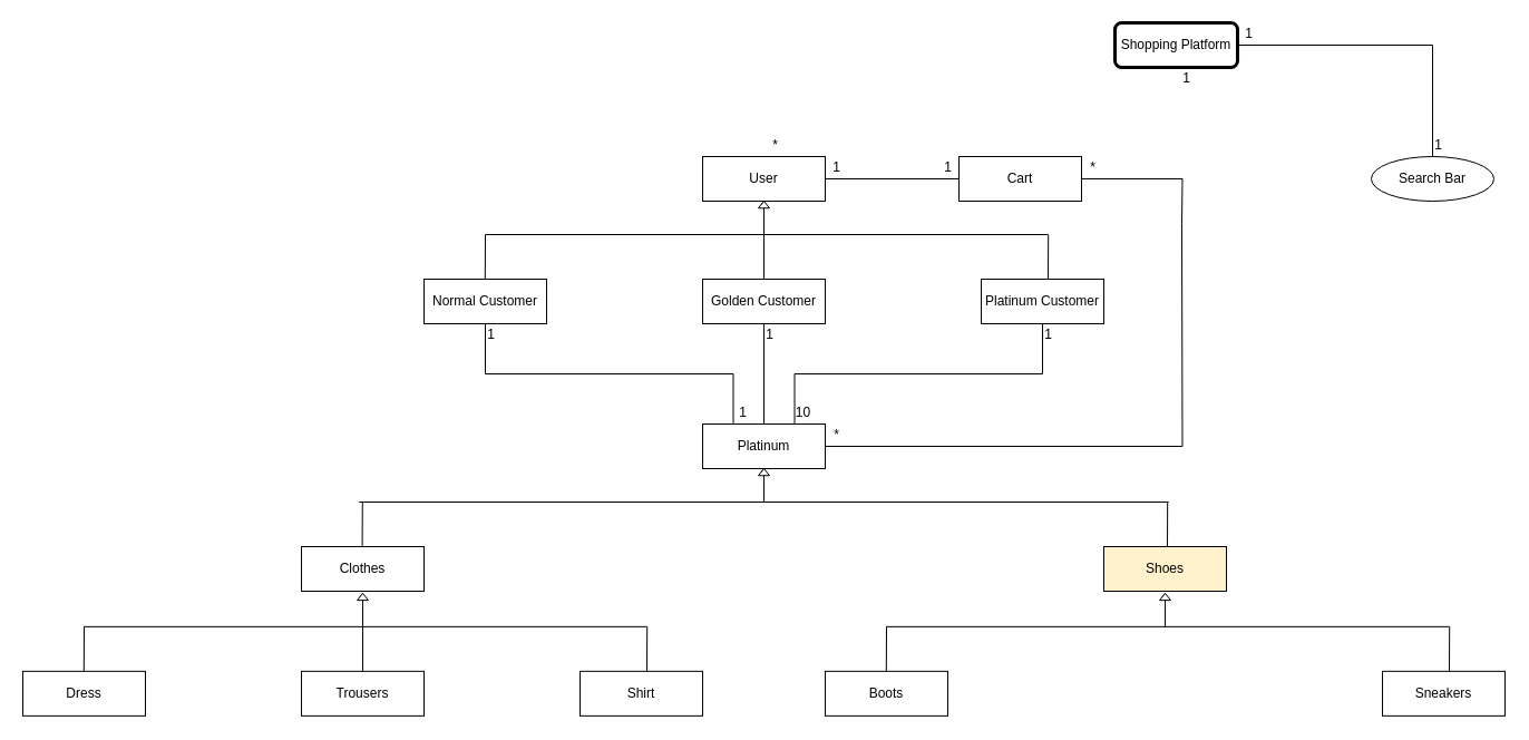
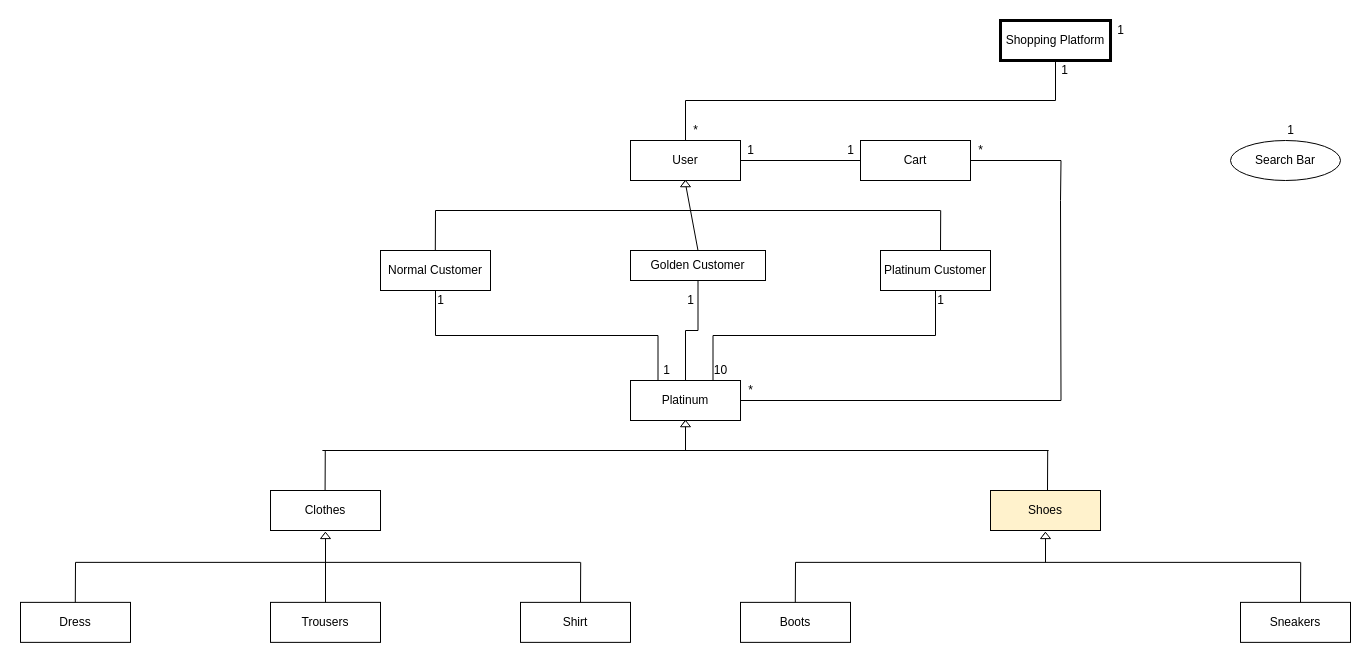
  <mxCell id="0" />
  <mxCell id="1" parent="0" />
  <mxCell id="2" value="User" style="rounded=0;whiteSpace=wrap;html=1;" parent="1" vertex="1"><mxGeometry x="630" y="140" width="110" height="40" as="geometry" /></mxCell>
  <mxCell id="3" style="edgeStyle=orthogonalEdgeStyle;rounded=0;orthogonalLoop=1;jettySize=auto;html=1;exitX=0.5;exitY=1;exitDx=0;exitDy=0;entryX=0.5;entryY=0;entryDx=0;entryDy=0;endArrow=none;endFill=0;" edge="1" parent="1" source="4" target="16"><mxGeometry relative="1" as="geometry" /></mxCell>
- <mxCell id="4" value="Golden Customer" style="rounded=0;whiteSpace=wrap;html=1;" parent="1" vertex="1"><mxGeometry x="630" y="250" width="110" height="40" as="geometry" /></mxCell>
+ <mxCell id="4" value="Golden Customer" style="rounded=0;whiteSpace=wrap;html=1;" parent="1" vertex="1"><mxGeometry x="630" y="250" width="135" height="30" as="geometry" /></mxCell>
  <mxCell id="5" style="edgeStyle=orthogonalEdgeStyle;rounded=0;orthogonalLoop=1;jettySize=auto;html=1;exitX=0.5;exitY=1;exitDx=0;exitDy=0;entryX=0.25;entryY=0;entryDx=0;entryDy=0;endArrow=none;endFill=0;" edge="1" parent="1" source="6" target="16"><mxGeometry relative="1" as="geometry" /></mxCell>
  <mxCell id="6" value="Normal Customer" style="rounded=0;whiteSpace=wrap;html=1;" parent="1" vertex="1"><mxGeometry x="380" y="250" width="110" height="40" as="geometry" /></mxCell>
  <mxCell id="7" style="edgeStyle=orthogonalEdgeStyle;rounded=0;orthogonalLoop=1;jettySize=auto;html=1;exitX=0.5;exitY=1;exitDx=0;exitDy=0;entryX=0.75;entryY=0;entryDx=0;entryDy=0;endArrow=none;endFill=0;" edge="1" parent="1" source="8" target="16"><mxGeometry relative="1" as="geometry" /></mxCell>
  <mxCell id="8" value="Platinum Customer" style="rounded=0;whiteSpace=wrap;html=1;" parent="1" vertex="1"><mxGeometry x="880" y="250" width="110" height="40" as="geometry" /></mxCell>
  <mxCell id="9" value="" style="endArrow=none;html=1;exitX=0.5;exitY=0;exitDx=0;exitDy=0;" parent="1" source="13" edge="1"><mxGeometry width="50" height="50" relative="1" as="geometry"><mxPoint x="684.8" y="240" as="sourcePoint" /><mxPoint x="684.8" y="180" as="targetPoint" /></mxGeometry></mxCell>
  <mxCell id="10" value="" style="endArrow=none;html=1;" parent="1" edge="1"><mxGeometry width="50" height="50" relative="1" as="geometry"><mxPoint x="940" y="210" as="sourcePoint" /><mxPoint x="435" y="210" as="targetPoint" /></mxGeometry></mxCell>
  <mxCell id="11" value="" style="endArrow=none;html=1;" parent="1" edge="1"><mxGeometry width="50" height="50" relative="1" as="geometry"><mxPoint x="434.8" y="250" as="sourcePoint" /><mxPoint x="435" y="210" as="targetPoint" /></mxGeometry></mxCell>
  <mxCell id="12" value="" style="endArrow=none;html=1;" parent="1" edge="1"><mxGeometry width="50" height="50" relative="1" as="geometry"><mxPoint x="940" y="250" as="sourcePoint" /><mxPoint x="940.2" y="210" as="targetPoint" /></mxGeometry></mxCell>
  <mxCell id="13" value="" style="triangle;whiteSpace=wrap;html=1;rotation=-90;" parent="1" vertex="1"><mxGeometry x="681.88" y="178.13" width="6.25" height="10" as="geometry" /></mxCell>
  <mxCell id="14" value="" style="endArrow=none;html=1;exitX=0.5;exitY=0;exitDx=0;exitDy=0;" parent="1" source="4" target="13" edge="1"><mxGeometry width="50" height="50" relative="1" as="geometry"><mxPoint x="685" y="250" as="sourcePoint" /><mxPoint x="684.8" y="180" as="targetPoint" /></mxGeometry></mxCell>
  <mxCell id="15" style="edgeStyle=orthogonalEdgeStyle;rounded=0;orthogonalLoop=1;jettySize=auto;html=1;exitX=1;exitY=0.5;exitDx=0;exitDy=0;endArrow=none;endFill=0;" edge="1" parent="1" source="16"><mxGeometry relative="1" as="geometry"><mxPoint x="1060" y="200" as="targetPoint" /></mxGeometry></mxCell>
  <mxCell id="16" value="Platinum" style="rounded=0;whiteSpace=wrap;html=1;" parent="1" vertex="1"><mxGeometry x="630.01" y="380" width="110" height="40" as="geometry" /></mxCell>
  <mxCell id="17" value="Clothes" style="rounded=0;whiteSpace=wrap;html=1;" parent="1" vertex="1"><mxGeometry x="270.01" y="490" width="110" height="40" as="geometry" /></mxCell>
  <mxCell id="18" value="Shoes" style="rounded=0;whiteSpace=wrap;html=1;fillColor=#fff2cc;" parent="1" vertex="1"><mxGeometry x="990" y="490" width="110" height="40" as="geometry" /></mxCell>
  <mxCell id="19" value="" style="endArrow=none;html=1;exitX=0.5;exitY=0;exitDx=0;exitDy=0;" parent="1" source="23" edge="1"><mxGeometry width="50" height="50" relative="1" as="geometry"><mxPoint x="684.81" y="480" as="sourcePoint" /><mxPoint x="684.81" y="420" as="targetPoint" /></mxGeometry></mxCell>
  <mxCell id="20" value="" style="endArrow=none;html=1;" parent="1" edge="1"><mxGeometry width="50" height="50" relative="1" as="geometry"><mxPoint x="1048.13" y="450" as="sourcePoint" /><mxPoint x="321.88" y="450" as="targetPoint" /></mxGeometry></mxCell>
  <mxCell id="21" value="" style="endArrow=none;html=1;" parent="1" edge="1"><mxGeometry width="50" height="50" relative="1" as="geometry"><mxPoint x="324.58" y="490" as="sourcePoint" /><mxPoint x="324.78" y="450" as="targetPoint" /></mxGeometry></mxCell>
  <mxCell id="22" value="" style="endArrow=none;html=1;" parent="1" edge="1"><mxGeometry width="50" height="50" relative="1" as="geometry"><mxPoint x="1047" y="490" as="sourcePoint" /><mxPoint x="1047.2" y="450" as="targetPoint" /></mxGeometry></mxCell>
  <mxCell id="23" value="" style="triangle;whiteSpace=wrap;html=1;rotation=-90;" parent="1" vertex="1"><mxGeometry x="681.89" y="418.13" width="6.25" height="10" as="geometry" /></mxCell>
  <mxCell id="24" value="" style="endArrow=none;html=1;" parent="1" target="23" edge="1"><mxGeometry width="50" height="50" relative="1" as="geometry"><mxPoint x="685.01" y="450" as="sourcePoint" /><mxPoint x="684.81" y="420" as="targetPoint" /></mxGeometry></mxCell>
  <mxCell id="25" value="Trousers" style="rounded=0;whiteSpace=wrap;html=1;" parent="1" vertex="1"><mxGeometry x="270" y="601.87" width="110" height="40" as="geometry" /></mxCell>
  <mxCell id="26" value="Dress" style="rounded=0;whiteSpace=wrap;html=1;" parent="1" vertex="1"><mxGeometry x="20" y="601.87" width="110" height="40" as="geometry" /></mxCell>
  <mxCell id="27" value="Shirt" style="rounded=0;whiteSpace=wrap;html=1;" parent="1" vertex="1"><mxGeometry x="520" y="601.87" width="110" height="40" as="geometry" /></mxCell>
  <mxCell id="28" value="" style="endArrow=none;html=1;exitX=0.5;exitY=0;exitDx=0;exitDy=0;" parent="1" source="32" edge="1"><mxGeometry width="50" height="50" relative="1" as="geometry"><mxPoint x="324.8" y="591.87" as="sourcePoint" /><mxPoint x="324.8" y="531.87" as="targetPoint" /></mxGeometry></mxCell>
  <mxCell id="29" value="" style="endArrow=none;html=1;" parent="1" edge="1"><mxGeometry width="50" height="50" relative="1" as="geometry"><mxPoint x="580" y="561.87" as="sourcePoint" /><mxPoint x="75" y="561.87" as="targetPoint" /></mxGeometry></mxCell>
  <mxCell id="30" value="" style="endArrow=none;html=1;" parent="1" edge="1"><mxGeometry width="50" height="50" relative="1" as="geometry"><mxPoint x="74.8" y="601.87" as="sourcePoint" /><mxPoint x="75" y="561.87" as="targetPoint" /></mxGeometry></mxCell>
  <mxCell id="31" value="" style="endArrow=none;html=1;" parent="1" edge="1"><mxGeometry width="50" height="50" relative="1" as="geometry"><mxPoint x="580" y="601.87" as="sourcePoint" /><mxPoint x="580.2" y="561.87" as="targetPoint" /></mxGeometry></mxCell>
  <mxCell id="32" value="" style="triangle;whiteSpace=wrap;html=1;rotation=-90;" parent="1" vertex="1"><mxGeometry x="321.88" y="530" width="6.25" height="10" as="geometry" /></mxCell>
  <mxCell id="33" value="" style="endArrow=none;html=1;exitX=0.5;exitY=0;exitDx=0;exitDy=0;" parent="1" source="25" target="32" edge="1"><mxGeometry width="50" height="50" relative="1" as="geometry"><mxPoint x="325" y="601.87" as="sourcePoint" /><mxPoint x="324.8" y="531.87" as="targetPoint" /></mxGeometry></mxCell>
  <mxCell id="34" value="Boots" style="rounded=0;whiteSpace=wrap;html=1;" parent="1" vertex="1"><mxGeometry x="740" y="601.87" width="110" height="40" as="geometry" /></mxCell>
  <mxCell id="35" value="Sneakers" style="rounded=0;whiteSpace=wrap;html=1;" parent="1" vertex="1"><mxGeometry x="1240" y="601.87" width="110" height="40" as="geometry" /></mxCell>
  <mxCell id="36" value="" style="endArrow=none;html=1;exitX=0.5;exitY=0;exitDx=0;exitDy=0;" parent="1" source="40" edge="1"><mxGeometry width="50" height="50" relative="1" as="geometry"><mxPoint x="1044.8" y="591.87" as="sourcePoint" /><mxPoint x="1044.8" y="531.87" as="targetPoint" /></mxGeometry></mxCell>
  <mxCell id="37" value="" style="endArrow=none;html=1;" parent="1" edge="1"><mxGeometry width="50" height="50" relative="1" as="geometry"><mxPoint x="1300" y="561.87" as="sourcePoint" /><mxPoint x="795" y="561.87" as="targetPoint" /></mxGeometry></mxCell>
  <mxCell id="38" value="" style="endArrow=none;html=1;" parent="1" edge="1"><mxGeometry width="50" height="50" relative="1" as="geometry"><mxPoint x="794.8" y="601.87" as="sourcePoint" /><mxPoint x="795" y="561.87" as="targetPoint" /></mxGeometry></mxCell>
  <mxCell id="39" value="" style="endArrow=none;html=1;" parent="1" edge="1"><mxGeometry width="50" height="50" relative="1" as="geometry"><mxPoint x="1300" y="601.87" as="sourcePoint" /><mxPoint x="1300.2" y="561.87" as="targetPoint" /></mxGeometry></mxCell>
  <mxCell id="40" value="" style="triangle;whiteSpace=wrap;html=1;rotation=-90;" parent="1" vertex="1"><mxGeometry x="1041.88" y="530" width="6.25" height="10" as="geometry" /></mxCell>
  <mxCell id="41" value="" style="endArrow=none;html=1;" parent="1" target="40" edge="1"><mxGeometry width="50" height="50" relative="1" as="geometry"><mxPoint x="1045" y="561.87" as="sourcePoint" /><mxPoint x="1044.8" y="531.87" as="targetPoint" /></mxGeometry></mxCell>
  <mxCell id="42" style="edgeStyle=orthogonalEdgeStyle;rounded=0;orthogonalLoop=1;jettySize=auto;html=1;exitX=1;exitY=0.5;exitDx=0;exitDy=0;endArrow=none;endFill=0;" edge="1" parent="1" source="43"><mxGeometry relative="1" as="geometry"><mxPoint x="1060" y="200" as="targetPoint" /></mxGeometry></mxCell>
  <mxCell id="43" value="Cart" style="rounded=0;whiteSpace=wrap;html=1;" parent="1" vertex="1"><mxGeometry x="860" y="140" width="110" height="40" as="geometry" /></mxCell>
  <mxCell id="44" value="Search Bar" style="ellipse;whiteSpace=wrap;html=1;" parent="1" vertex="1"><mxGeometry x="1230" y="140" width="110" height="40" as="geometry" /></mxCell>
- <mxCell id="46" style="edgeStyle=orthogonalEdgeStyle;rounded=0;orthogonalLoop=1;jettySize=auto;html=1;exitX=1;exitY=0.5;exitDx=0;exitDy=0;entryX=0.5;entryY=0;entryDx=0;entryDy=0;endArrow=none;endFill=0;" edge="1" parent="1" source="47" target="44"><mxGeometry relative="1" as="geometry" /></mxCell>
- <mxCell id="47" value="Shopping Platform" style="whiteSpace=wrap;html=1;strokeWidth=3;rounded=1;" parent="1" vertex="1"><mxGeometry x="1000.01" y="20" width="110" height="40" as="geometry" /></mxCell>
+ <mxCell id="45" style="edgeStyle=orthogonalEdgeStyle;rounded=0;orthogonalLoop=1;jettySize=auto;html=1;exitX=0.5;exitY=1;exitDx=0;exitDy=0;entryX=0.5;entryY=0;entryDx=0;entryDy=0;endArrow=none;endFill=0;" edge="1" parent="1" source="47" target="2"><mxGeometry relative="1" as="geometry" /></mxCell>
+ <mxCell id="47" value="Shopping Platform" style="rounded=0;whiteSpace=wrap;html=1;strokeWidth=3;" parent="1" vertex="1"><mxGeometry x="1000.01" y="20" width="110" height="40" as="geometry" /></mxCell>
  <mxCell id="48" value="" style="endArrow=none;html=1;exitX=1;exitY=0.5;exitDx=0;exitDy=0;entryX=0;entryY=0.5;entryDx=0;entryDy=0;" edge="1" parent="1" source="2" target="43"><mxGeometry width="50" height="50" relative="1" as="geometry"><mxPoint x="900" y="130" as="sourcePoint" /><mxPoint x="950" y="80" as="targetPoint" /></mxGeometry></mxCell>
  <mxCell id="49" value="1" style="text;html=1;align=center;verticalAlign=middle;resizable=0;points=[];autosize=1;" vertex="1" parent="1"><mxGeometry x="840" y="140" width="20" height="20" as="geometry" /></mxCell>
  <mxCell id="50" value="1" style="text;html=1;align=center;verticalAlign=middle;resizable=0;points=[];autosize=1;" vertex="1" parent="1"><mxGeometry x="740" y="140" width="20" height="20" as="geometry" /></mxCell>
  <mxCell id="51" value="*" style="text;html=1;align=center;verticalAlign=middle;resizable=0;points=[];autosize=1;" vertex="1" parent="1"><mxGeometry x="685.01" y="120" width="20" height="20" as="geometry" /></mxCell>
  <mxCell id="52" value="1" style="text;html=1;align=center;verticalAlign=middle;resizable=0;points=[];autosize=1;" vertex="1" parent="1"><mxGeometry x="1054" y="60" width="20" height="20" as="geometry" /></mxCell>
  <mxCell id="53" value="1" style="text;html=1;align=center;verticalAlign=middle;resizable=0;points=[];autosize=1;" vertex="1" parent="1"><mxGeometry x="430" y="290" width="20" height="20" as="geometry" /></mxCell>
  <mxCell id="54" value="1" style="text;html=1;align=center;verticalAlign=middle;resizable=0;points=[];autosize=1;" vertex="1" parent="1"><mxGeometry x="656" y="360" width="20" height="20" as="geometry" /></mxCell>
  <mxCell id="55" value="1" style="text;html=1;align=center;verticalAlign=middle;resizable=0;points=[];autosize=1;" vertex="1" parent="1"><mxGeometry x="680" y="290" width="20" height="20" as="geometry" /></mxCell>
  <mxCell id="56" value="10" style="text;html=1;align=center;verticalAlign=middle;resizable=0;points=[];autosize=1;" vertex="1" parent="1"><mxGeometry x="705" y="360" width="30" height="20" as="geometry" /></mxCell>
  <mxCell id="57" value="1" style="text;html=1;align=center;verticalAlign=middle;resizable=0;points=[];autosize=1;" vertex="1" parent="1"><mxGeometry x="930" y="290" width="20" height="20" as="geometry" /></mxCell>
  <mxCell id="58" value="*" style="text;html=1;align=center;verticalAlign=middle;resizable=0;points=[];autosize=1;" vertex="1" parent="1"><mxGeometry x="740" y="380" width="20" height="20" as="geometry" /></mxCell>
  <mxCell id="59" value="*" style="text;html=1;align=center;verticalAlign=middle;resizable=0;points=[];autosize=1;" vertex="1" parent="1"><mxGeometry x="970" y="140" width="20" height="20" as="geometry" /></mxCell>
  <mxCell id="60" value="1" style="text;html=1;align=center;verticalAlign=middle;resizable=0;points=[];autosize=1;" vertex="1" parent="1"><mxGeometry x="1280" y="120" width="20" height="20" as="geometry" /></mxCell>
  <mxCell id="61" value="1" style="text;html=1;align=center;verticalAlign=middle;resizable=0;points=[];autosize=1;" vertex="1" parent="1"><mxGeometry x="1110.01" y="20" width="20" height="20" as="geometry" /></mxCell>
